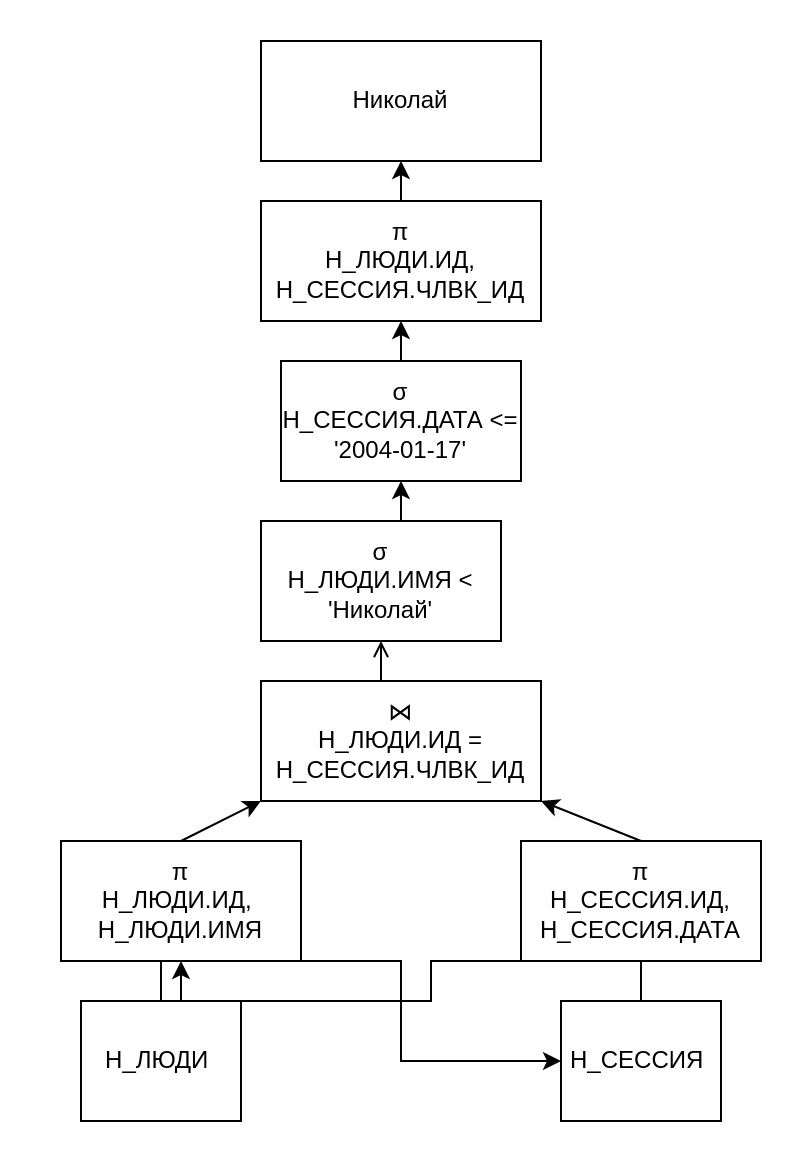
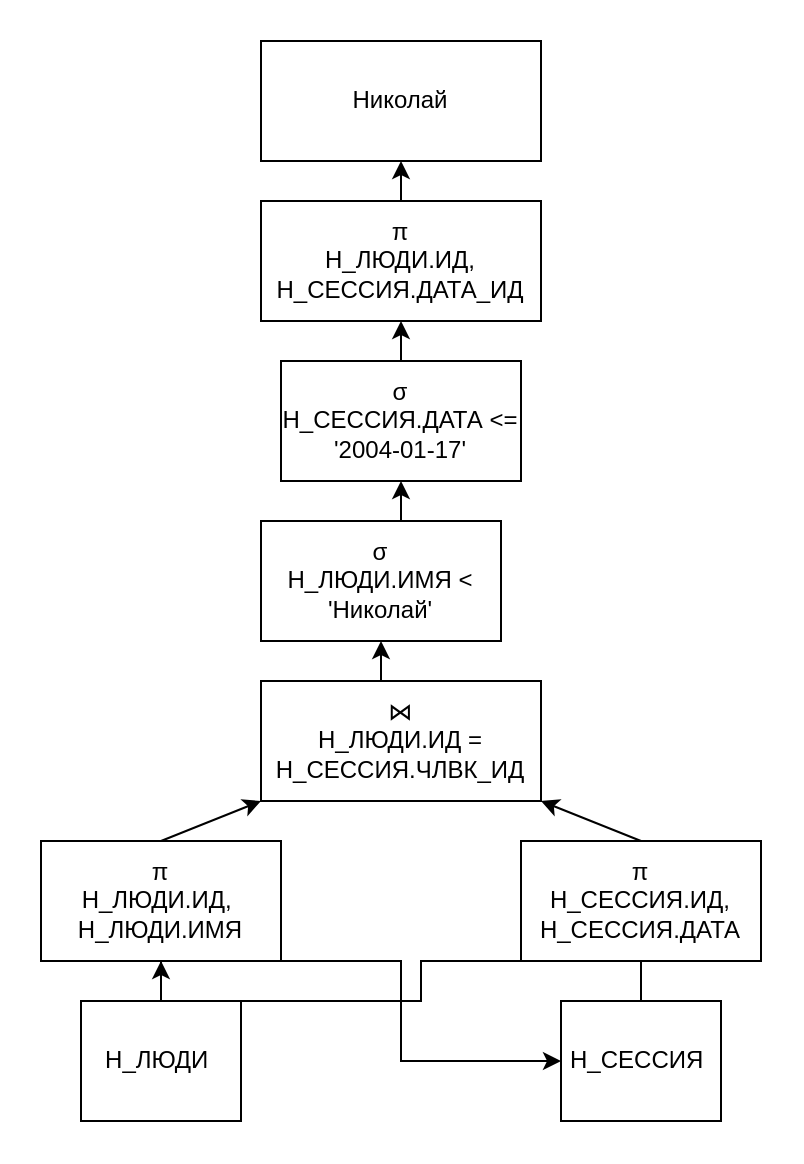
  <mxCell id="0" />
  <mxCell id="1" parent="0" />
  <mxCell id="2" style="edgeStyle=orthogonalEdgeStyle;rounded=0;orthogonalLoop=1;jettySize=auto;html=1;exitX=0.5;exitY=0;exitDx=0;exitDy=0;" parent="1" source="3" target="5" edge="1"><mxGeometry relative="1" as="geometry" /></mxCell>
  <mxCell id="3" value="Н_ЛЮДИ&amp;nbsp;" style="rounded=0;whiteSpace=wrap;html=1;" parent="1" vertex="1"><mxGeometry x="40" y="500" width="80" height="60" as="geometry" /></mxCell>
  <mxCell id="4" style="edgeStyle=orthogonalEdgeStyle;rounded=0;orthogonalLoop=1;jettySize=auto;html=1;exitX=0.5;exitY=0;exitDx=0;exitDy=0;" parent="1" source="5" target="7" edge="1"><mxGeometry relative="1" as="geometry" /></mxCell>
  <mxCell id="5" value="Н_СЕССИЯ&amp;nbsp;" style="rounded=0;whiteSpace=wrap;html=1;" parent="1" vertex="1"><mxGeometry x="280" y="500" width="80" height="60" as="geometry" /></mxCell>
  <mxCell id="6" style="rounded=0;orthogonalLoop=1;jettySize=auto;html=1;exitX=0.5;exitY=0;exitDx=0;exitDy=0;entryX=0;entryY=1;entryDx=0;entryDy=0;" parent="1" source="7" target="13" edge="1"><mxGeometry relative="1" as="geometry" /></mxCell>
- <mxCell id="7" value="π&lt;br&gt;Н_ЛЮДИ.ИД,&amp;nbsp;&lt;br&gt;Н_ЛЮДИ.ИМЯ" style="rounded=0;whiteSpace=wrap;html=1;" parent="1" vertex="1"><mxGeometry x="30" y="420" width="120" height="60" as="geometry" /></mxCell>
+ <mxCell id="7" value="π&lt;br&gt;Н_ЛЮДИ.ИД,&amp;nbsp;&lt;br&gt;Н_ЛЮДИ.ИМЯ" style="rounded=0;whiteSpace=wrap;html=1;" parent="1" vertex="1"><mxGeometry x="20" y="420" width="120" height="60" as="geometry" /></mxCell>
  <mxCell id="8" style="edgeStyle=orthogonalEdgeStyle;rounded=0;orthogonalLoop=1;jettySize=auto;html=1;exitX=0.5;exitY=0;exitDx=0;exitDy=0;entryX=0.5;entryY=1;entryDx=0;entryDy=0;" parent="1" source="9" target="15" edge="1"><mxGeometry relative="1" as="geometry" /></mxCell>
  <mxCell id="9" value="σ&lt;br&gt;Н_СЕССИЯ.ДАТА &amp;lt;= '2004-01-17'" style="rounded=0;whiteSpace=wrap;html=1;" parent="1" vertex="1"><mxGeometry x="140" y="180" width="120" height="60" as="geometry" /></mxCell>
  <mxCell id="10" style="rounded=0;orthogonalLoop=1;jettySize=auto;html=1;exitX=0.5;exitY=0;exitDx=0;exitDy=0;entryX=1;entryY=1;entryDx=0;entryDy=0;" parent="1" source="11" target="13" edge="1"><mxGeometry relative="1" as="geometry" /></mxCell>
  <mxCell id="11" value="π&lt;br&gt;Н_СЕССИЯ.ИД,&lt;br&gt;Н_СЕССИЯ.ДАТА" style="rounded=0;whiteSpace=wrap;html=1;" parent="1" vertex="1"><mxGeometry x="260" y="420" width="120" height="60" as="geometry" /></mxCell>
- <mxCell id="12" style="edgeStyle=orthogonalEdgeStyle;rounded=0;orthogonalLoop=1;jettySize=auto;html=1;exitX=0.5;exitY=0;exitDx=0;exitDy=0;entryX=0.5;entryY=1;entryDx=0;entryDy=0;endArrow=open;" parent="1" source="13" target="18" edge="1"><mxGeometry relative="1" as="geometry" /></mxCell>
+ <mxCell id="12" style="edgeStyle=orthogonalEdgeStyle;rounded=0;orthogonalLoop=1;jettySize=auto;html=1;exitX=0.5;exitY=0;exitDx=0;exitDy=0;entryX=0.5;entryY=1;entryDx=0;entryDy=0;" parent="1" source="13" target="18" edge="1"><mxGeometry relative="1" as="geometry" /></mxCell>
  <mxCell id="13" value="⋈&lt;br&gt;Н_ЛЮДИ.ИД = Н_СЕССИЯ.ЧЛВК_ИД" style="rounded=0;whiteSpace=wrap;html=1;" parent="1" vertex="1"><mxGeometry x="130" y="340" width="140" height="60" as="geometry" /></mxCell>
  <mxCell id="14" style="edgeStyle=orthogonalEdgeStyle;rounded=0;orthogonalLoop=1;jettySize=auto;html=1;exitX=0.5;exitY=0;exitDx=0;exitDy=0;entryX=0.5;entryY=1;entryDx=0;entryDy=0;" parent="1" source="15" target="16" edge="1"><mxGeometry relative="1" as="geometry" /></mxCell>
- <mxCell id="15" value="π&lt;br&gt;Н_ЛЮДИ.ИД, Н_СЕССИЯ.ЧЛВК_ИД" style="rounded=0;whiteSpace=wrap;html=1;" parent="1" vertex="1"><mxGeometry x="130" y="100" width="140" height="60" as="geometry" /></mxCell>
+ <mxCell id="15" value="π&lt;br&gt;Н_ЛЮДИ.ИД, Н_СЕССИЯ.ДАТА_ИД" style="rounded=0;whiteSpace=wrap;html=1;" parent="1" vertex="1"><mxGeometry x="130" y="100" width="140" height="60" as="geometry" /></mxCell>
  <mxCell id="16" value="Николай" style="rounded=0;whiteSpace=wrap;html=1;" parent="1" vertex="1"><mxGeometry x="130" y="20" width="140" height="60" as="geometry" /></mxCell>
  <mxCell id="17" style="edgeStyle=orthogonalEdgeStyle;rounded=0;orthogonalLoop=1;jettySize=auto;html=1;exitX=0.5;exitY=0;exitDx=0;exitDy=0;entryX=0.5;entryY=1;entryDx=0;entryDy=0;" parent="1" source="18" target="9" edge="1"><mxGeometry relative="1" as="geometry" /></mxCell>
  <mxCell id="18" value="σ&lt;br&gt;Н_ЛЮДИ.ИМЯ &amp;lt; 'Николай'" style="rounded=0;whiteSpace=wrap;html=1;" parent="1" vertex="1"><mxGeometry x="130" y="260" width="120" height="60" as="geometry" /></mxCell>
